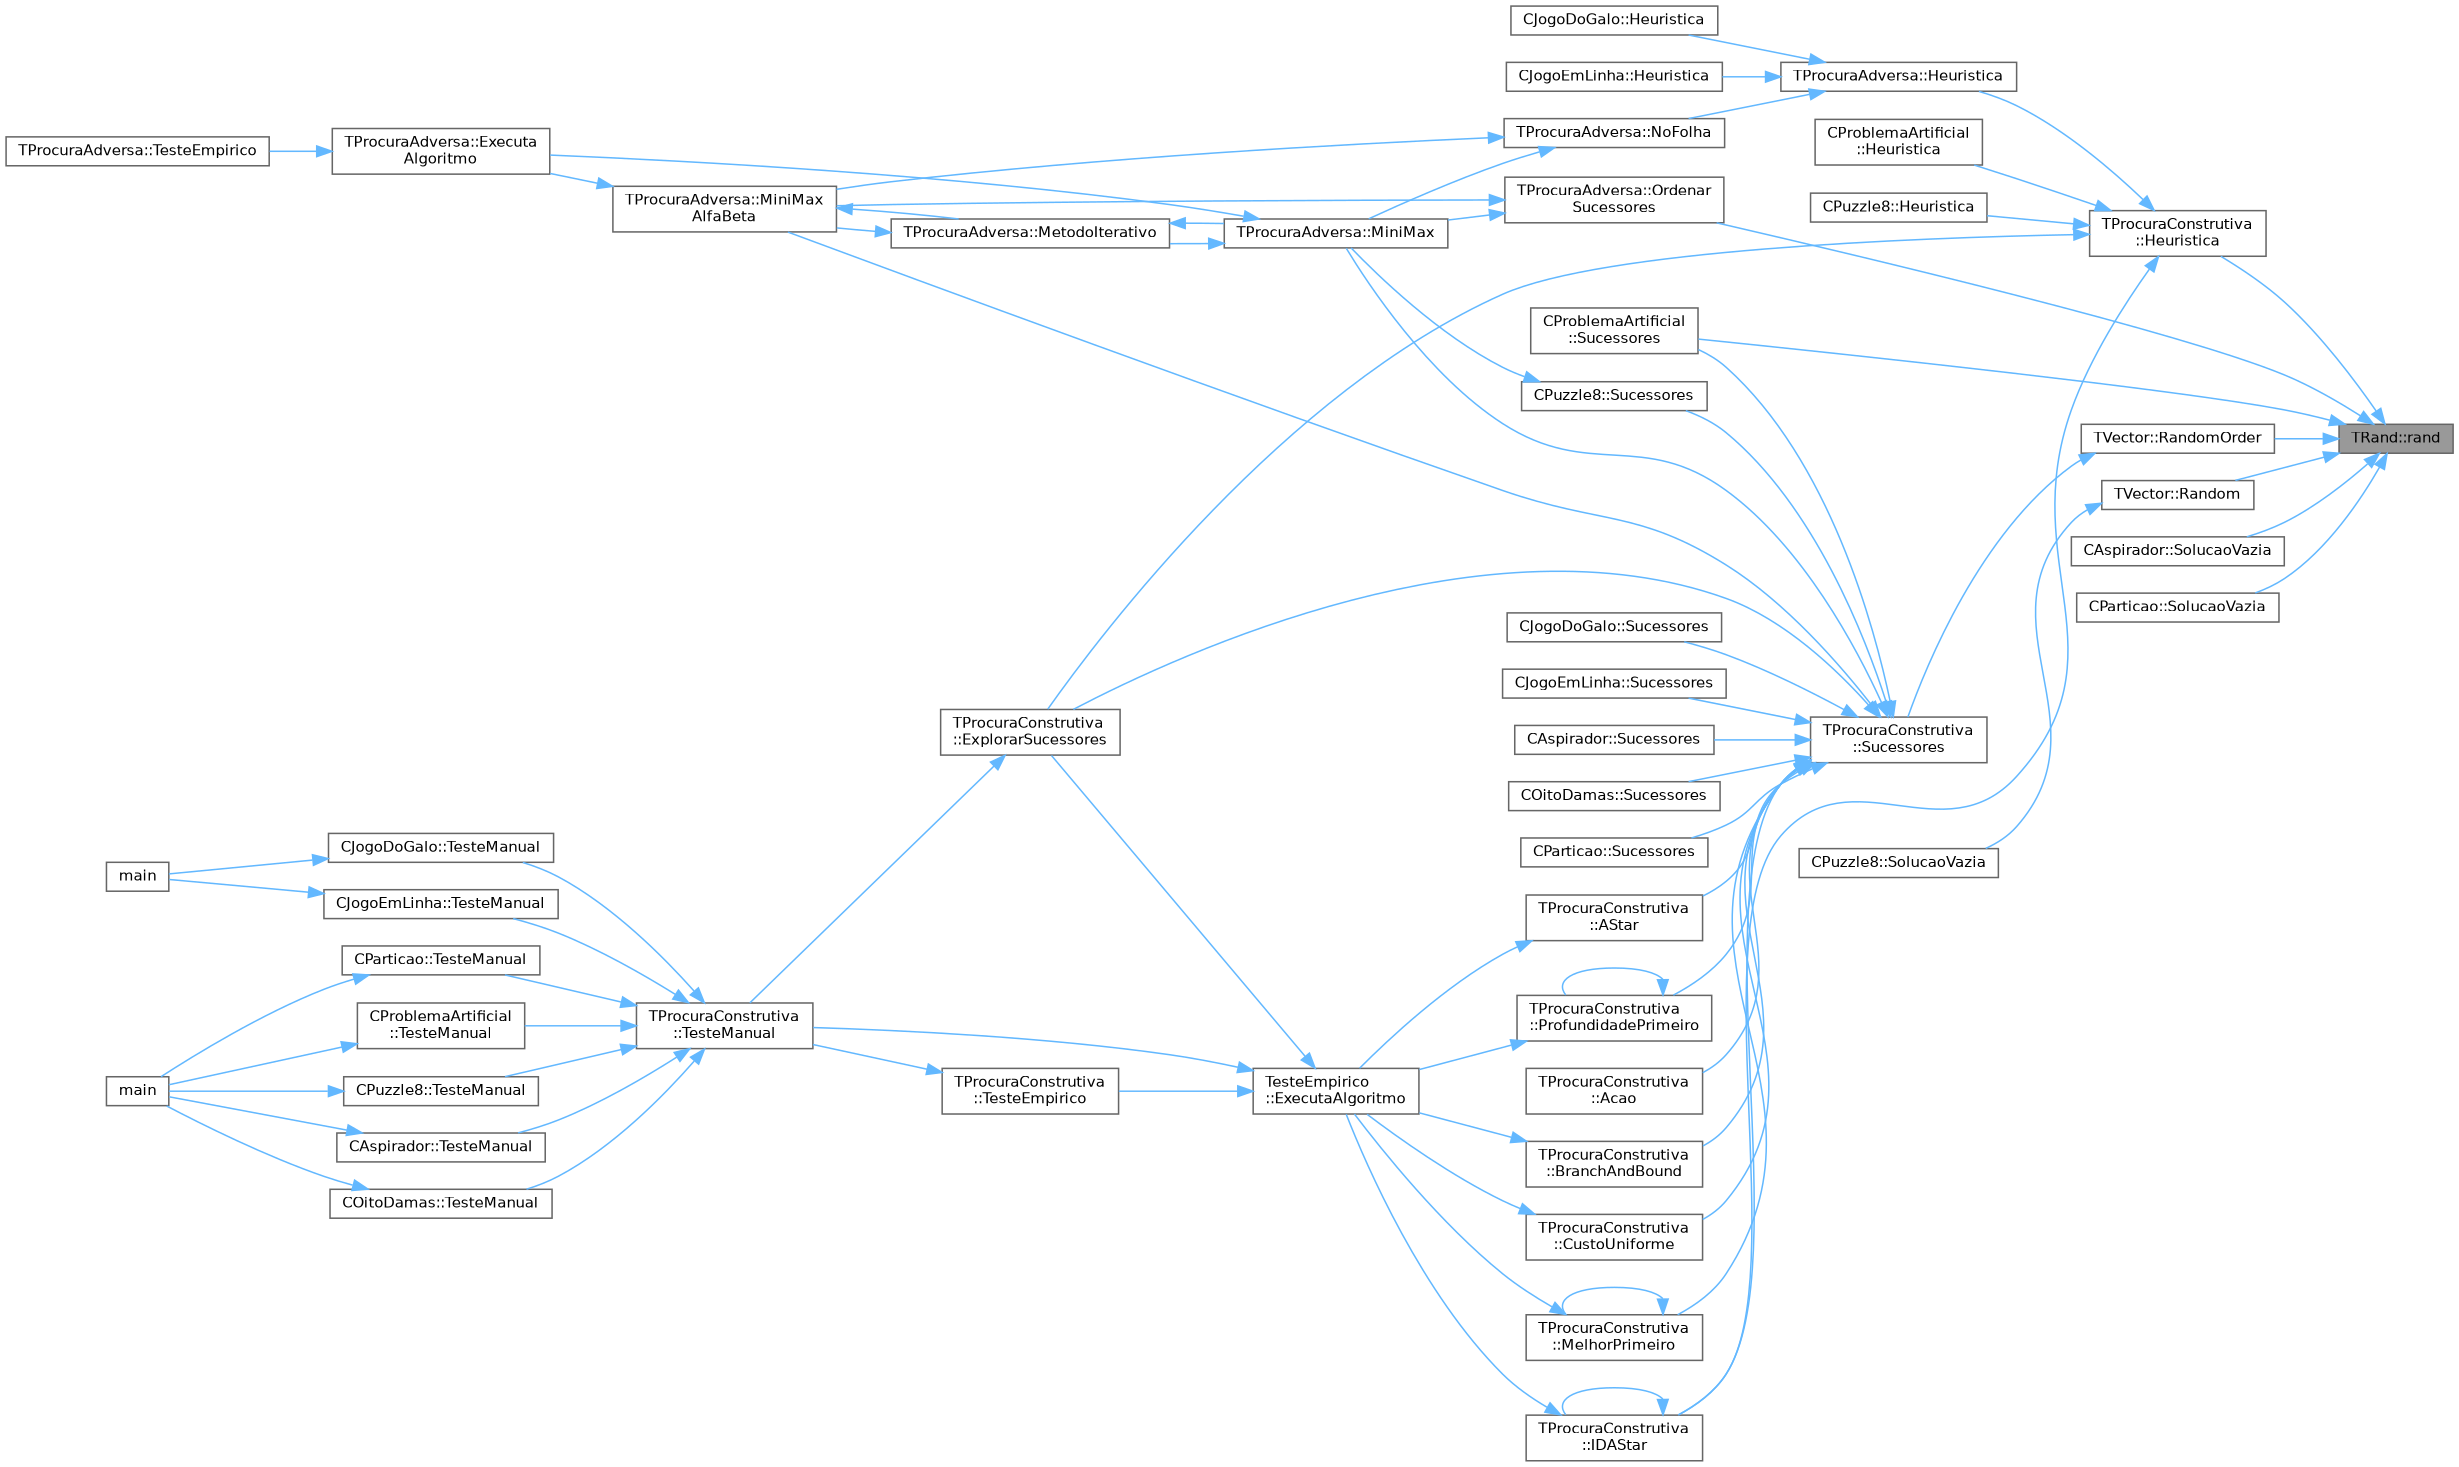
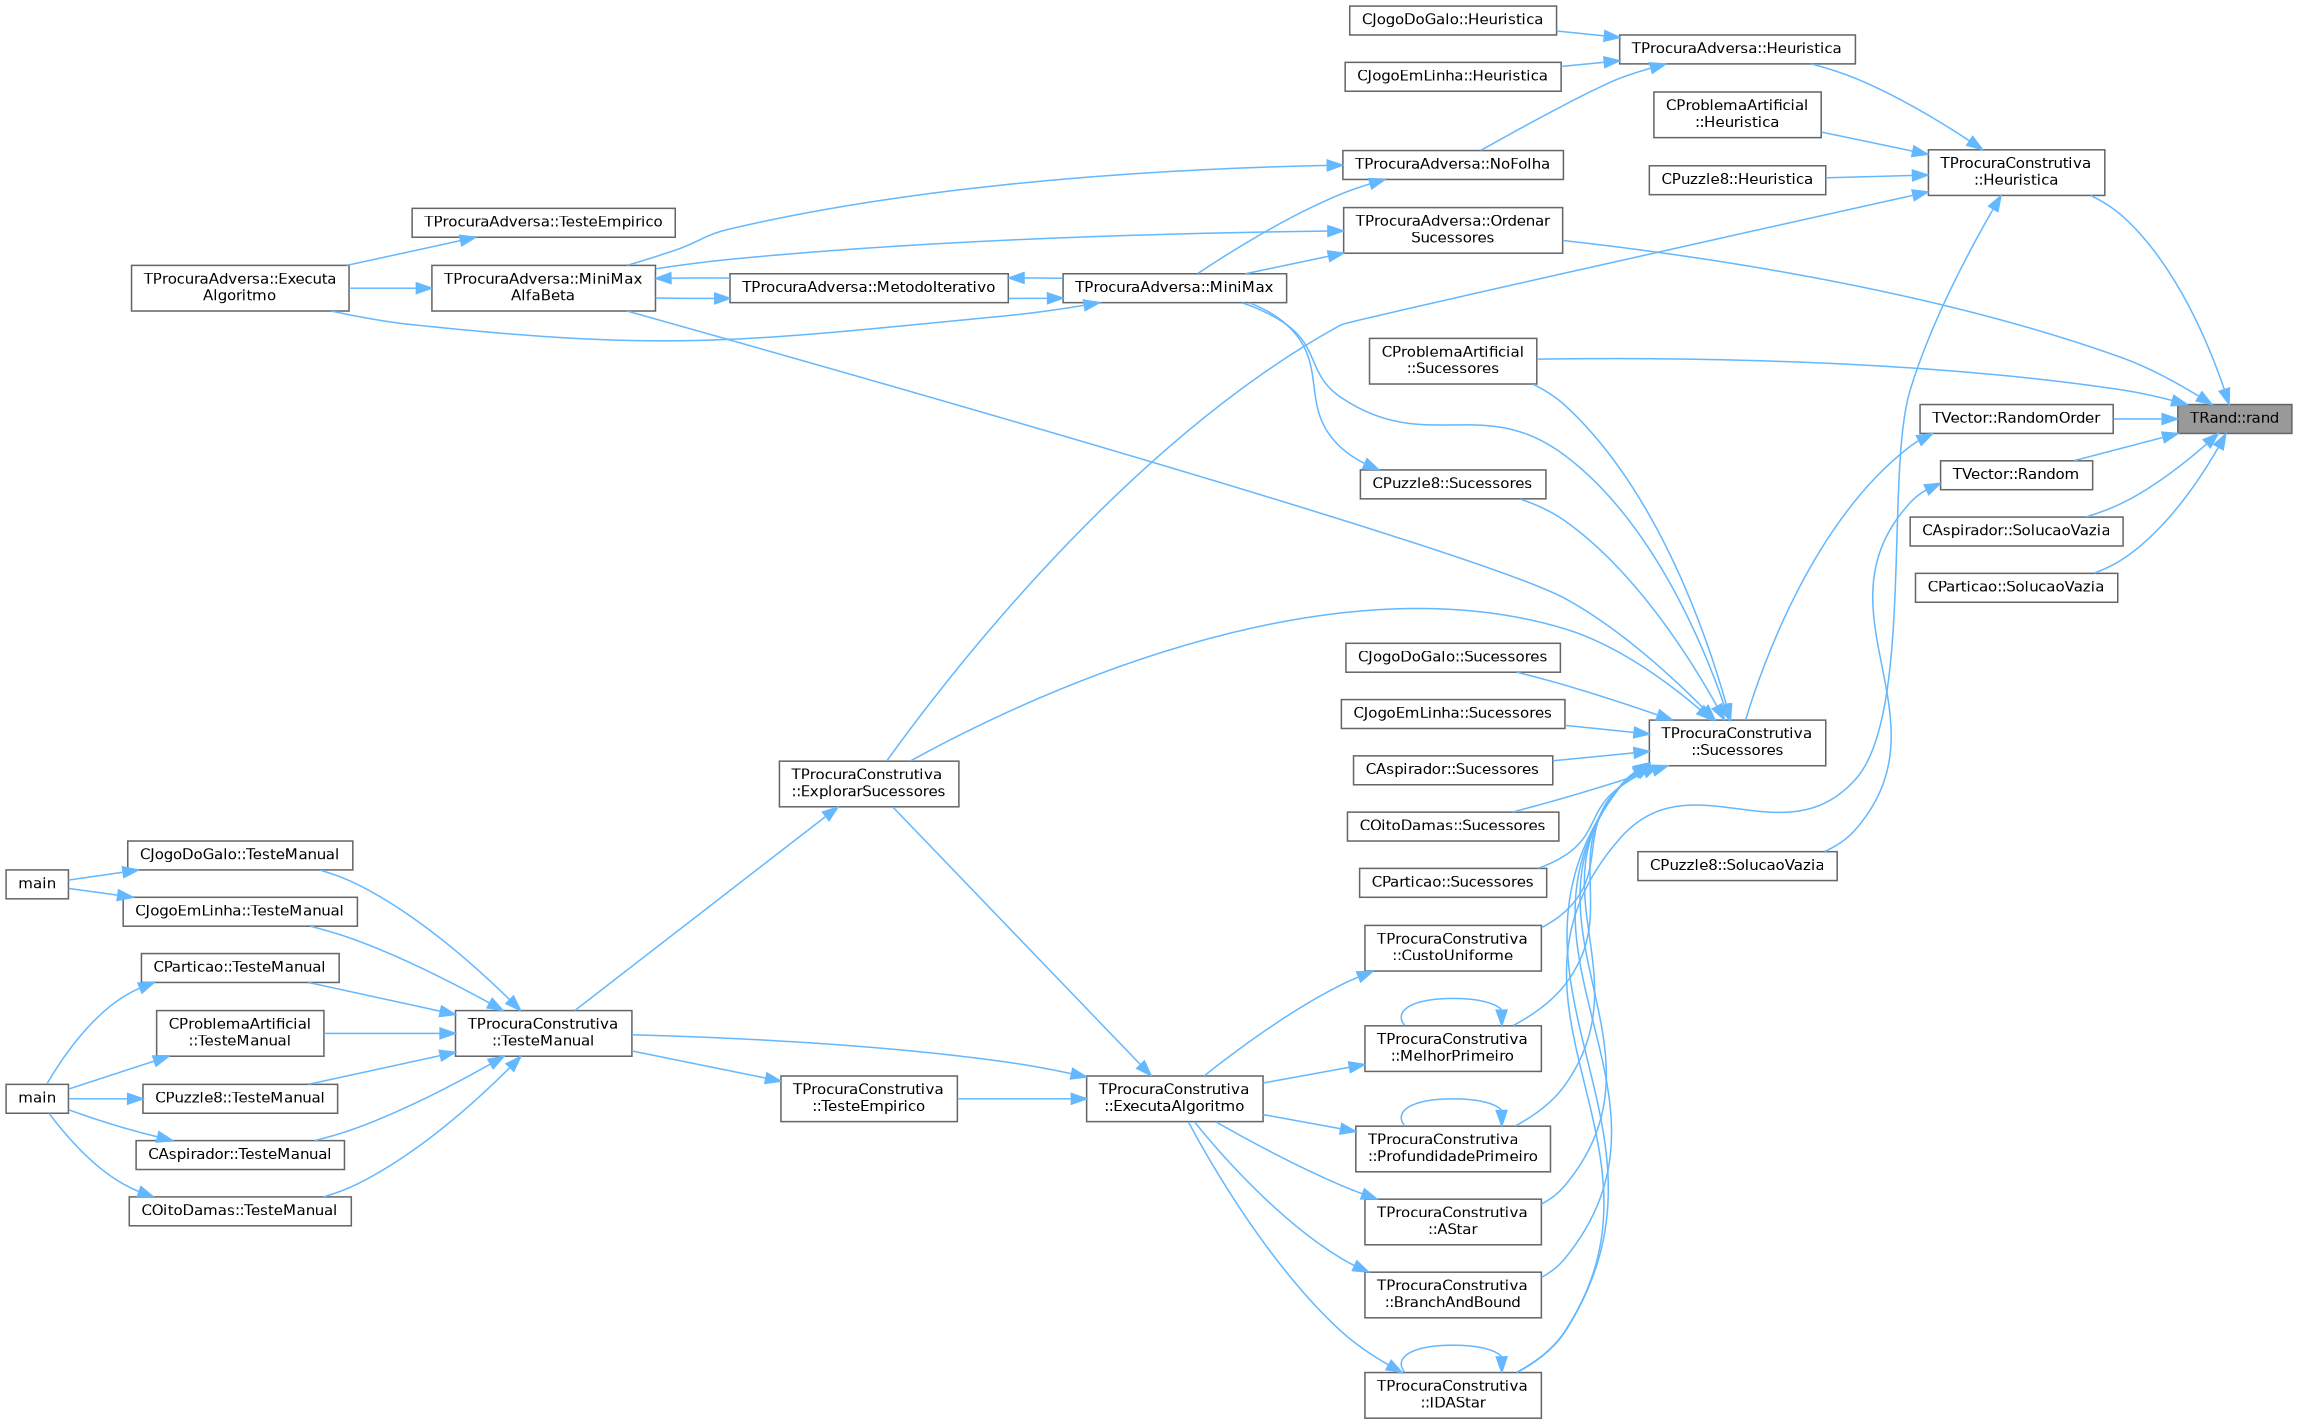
  digraph {
    rankdir=RL
    node [color=grey40 fillcolor=white fontname=Helvetica fontsize=10 shape=box style=filled]
    edge [color=steelblue1 dir=back fontname=Helvetica fontsize=10 labelfontname=Helvetica labelfontsize=10 style=solid]
    n1 [color=gray40 fillcolor=grey60 fontcolor=black height=0.2 label="TRand::rand" width=0.4]
    n2 [height=0.2 label="TProcuraConstrutiva\l::Heuristica" width=0.4]
    n3 [height=0.2 label="TProcuraAdversa::Ordenar\lSucessores" width=0.4]
    n4 [height=0.2 label="TVector::Random" width=0.4]
    n5 [height=0.2 label="TVector::RandomOrder" width=0.4]
    n6 [height=0.2 label="CProblemaArtificial\l::Sucessores" width=0.4]
    n7 [height=0.2 label="CAspirador::SolucaoVazia" width=0.4]
    n8 [height=0.2 label="CParticao::SolucaoVazia" width=0.4]
    n9 [height=0.2 label="TProcuraConstrutiva\l::ExplorarSucessores" width=0.4]
    n10 [height=0.2 label="TProcuraAdversa::Heuristica" width=0.4]
    n11 [height=0.2 label="CProblemaArtificial\l::Heuristica" width=0.4]
    n12 [height=0.2 label="CPuzzle8::Heuristica" width=0.4]
    n13 [height=0.2 label="TProcuraConstrutiva\l::IDAStar" width=0.4]
    n14 [height=0.2 label="TProcuraAdversa::MiniMax" width=0.4]
    n15 [height=0.2 label="TProcuraAdversa::MiniMax\lAlfaBeta" width=0.4]
    n16 [height=0.2 label="CPuzzle8::SolucaoVazia" width=0.4]
    n17 [height=0.2 label="TProcuraConstrutiva\l::Sucessores" width=0.4]
    n18 [height=0.2 label="TProcuraConstrutiva\l::TesteManual" width=0.4]
    n19 [height=0.2 label="CJogoDoGalo::Heuristica" width=0.4]
    n20 [height=0.2 label="CJogoEmLinha::Heuristica" width=0.4]
    n21 [height=0.2 label="TProcuraAdversa::NoFolha" width=0.4]
-   n22 [height=0.2 label="TesteEmpirico\l::ExecutaAlgoritmo" width=0.4]
+   n22 [height=0.2 label="TProcuraConstrutiva\l::ExecutaAlgoritmo" width=0.4]
    n23 [height=0.2 label="CJogoDoGalo::TesteManual" width=0.4]
    n24 [height=0.2 label="CJogoEmLinha::TesteManual" width=0.4]
    n25 [height=0.2 label="CAspirador::TesteManual" width=0.4]
    n26 [height=0.2 label="COitoDamas::TesteManual" width=0.4]
    n27 [height=0.2 label="CParticao::TesteManual" width=0.4]
    n28 [height=0.2 label="CProblemaArtificial\l::TesteManual" width=0.4]
    n29 [height=0.2 label="CPuzzle8::TesteManual" width=0.4]
    n30 [height=0.2 label=main width=0.4]
    n31 [height=0.2 label=main width=0.4]
    n32 [height=0.2 label="TProcuraAdversa::Executa\lAlgoritmo" width=0.4]
    n33 [height=0.2 label="TProcuraAdversa::MetodoIterativo" width=0.4]
    n34 [height=0.2 label="TProcuraAdversa::TesteEmpirico" width=0.4]
    n35 [height=0.2 label="TProcuraConstrutiva\l::TesteEmpirico" width=0.4]
-   n36 [height=0.2 label="TProcuraConstrutiva\l::Acao" width=0.4]
    n37 [height=0.2 label="TProcuraConstrutiva\l::AStar" width=0.4]
    n38 [height=0.2 label="TProcuraConstrutiva\l::BranchAndBound" width=0.4]
    n39 [height=0.2 label="TProcuraConstrutiva\l::CustoUniforme" width=0.4]
    n40 [height=0.2 label="TProcuraConstrutiva\l::MelhorPrimeiro" width=0.4]
    n41 [height=0.2 label="TProcuraConstrutiva\l::ProfundidadePrimeiro" width=0.4]
    n42 [height=0.2 label="CJogoDoGalo::Sucessores" width=0.4]
    n43 [height=0.2 label="CJogoEmLinha::Sucessores" width=0.4]
    n44 [height=0.2 label="CAspirador::Sucessores" width=0.4]
    n45 [height=0.2 label="COitoDamas::Sucessores" width=0.4]
    n46 [height=0.2 label="CParticao::Sucessores" width=0.4]
    n47 [height=0.2 label="CPuzzle8::Sucessores" width=0.4]
    n1 -> n2
    n1 -> n3
    n1 -> n4
    n1 -> n5
    n1 -> n6
    n1 -> n7
    n1 -> n8
    n2 -> n9
    n2 -> n10
    n2 -> n11
    n2 -> n12
    n2 -> n13
    n3 -> n14
    n3 -> n15
    n4 -> n16
    n5 -> n17
    n9 -> n18
    n10 -> n19
    n10 -> n20
    n10 -> n21
    n13 -> n13
    n13 -> n22
    n14 -> n32
    n14 -> n33
    n15 -> n32
    n15 -> n33
    n17 -> n6
    n17 -> n9
    n17 -> n13
    n17 -> n14
    n17 -> n15
-   n17 -> n36
    n17 -> n37
    n17 -> n38
    n17 -> n39
    n17 -> n40
    n17 -> n41
    n17 -> n42
    n17 -> n43
    n17 -> n44
    n17 -> n45
    n17 -> n46
    n17 -> n47
    n18 -> n23
    n18 -> n24
    n18 -> n25
    n18 -> n26
    n18 -> n27
    n18 -> n28
    n18 -> n29
    n21 -> n14
    n21 -> n15
    n22 -> n9
    n22 -> n18
    n22 -> n35
    n23 -> n30
    n24 -> n30
    n25 -> n31
    n26 -> n31
    n27 -> n31
    n28 -> n31
    n29 -> n31
-   n32 -> n34
+   n34 -> n32
    n33 -> n14
    n33 -> n15
    n35 -> n18
    n37 -> n22
    n38 -> n22
    n39 -> n22
    n40 -> n22
    n40 -> n40
    n41 -> n22
    n41 -> n41
    n47 -> n14
  }
